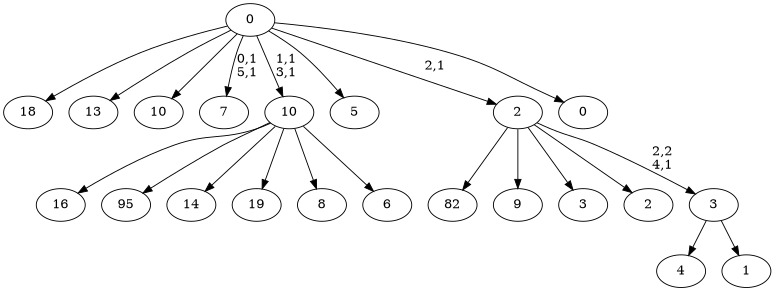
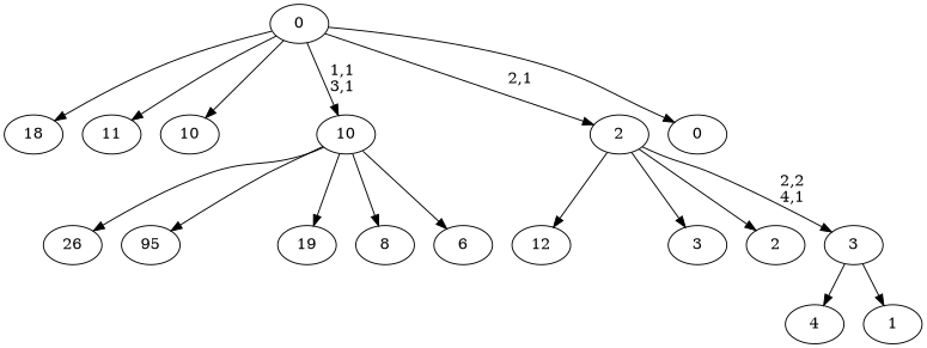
  digraph {
    n1 [label=18]
-   n2 [label=16]
+   n2 [label=26]
    n3 [label=95]
-   n4 [label=14]
-   n5 [label=13]
-   n6 [label=82]
+   n5 [label=11]
+   n6 [label=12]
    n7 [label=19]
    n8 [label=10]
-   n9 [label=9]
    n10 [label=8]
-   n11 [label=7]
    n12 [label=6]
    10
-   n14 [label=5]
    n15 [label=4]
    n16 [label=3]
    n17 [label=2]
    n18 [label=1]
    3
    2
    n21 [label=0]
    0
    10 -> n2
    10 -> n3
-   10 -> n4
    10 -> n7
    10 -> n10
    10 -> n12
    3 -> n15
    3 -> n18
    2 -> n6
-   2 -> n9
    2 -> n16
    2 -> n17
    2 -> 3 [label="2,2\n4,1"]
    0 -> n1
    0 -> n5
    0 -> n8
-   0 -> n11 [label="0,1\n5,1"]
    0 -> 10 [label="1,1\n3,1"]
-   0 -> n14
    0 -> 2 [label="2,1"]
    0 -> n21
  }
